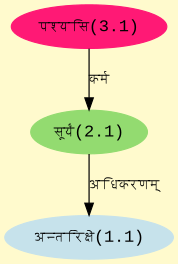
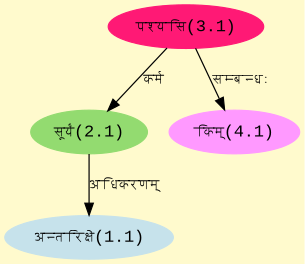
  digraph {
    bgcolor=lemonchiffon1
    compound=true
    fontname="Liberation Mono"
    rankdir=BT
    node [fontname="Liberation Mono" style=filled]
    edge [dir=back fontname="Liberation Mono"]
    n1 [color="#C6E2EB" label="अन्तरिक्षे(1.1)"]
    n2 [color="#93DB70" label="सूर्यं(2.1)"]
    n3 [color="#FF1975" label="पश्यसि(3.1)"]
+   n4 [color="#FF99FF" label="किम्(4.1)"]
    n1 -> n2 [label="अधिकरणम्"]
    n2 -> n3 [label="कर्म"]
+   n4 -> n3 [label="सम्बन्धः"]
  }
